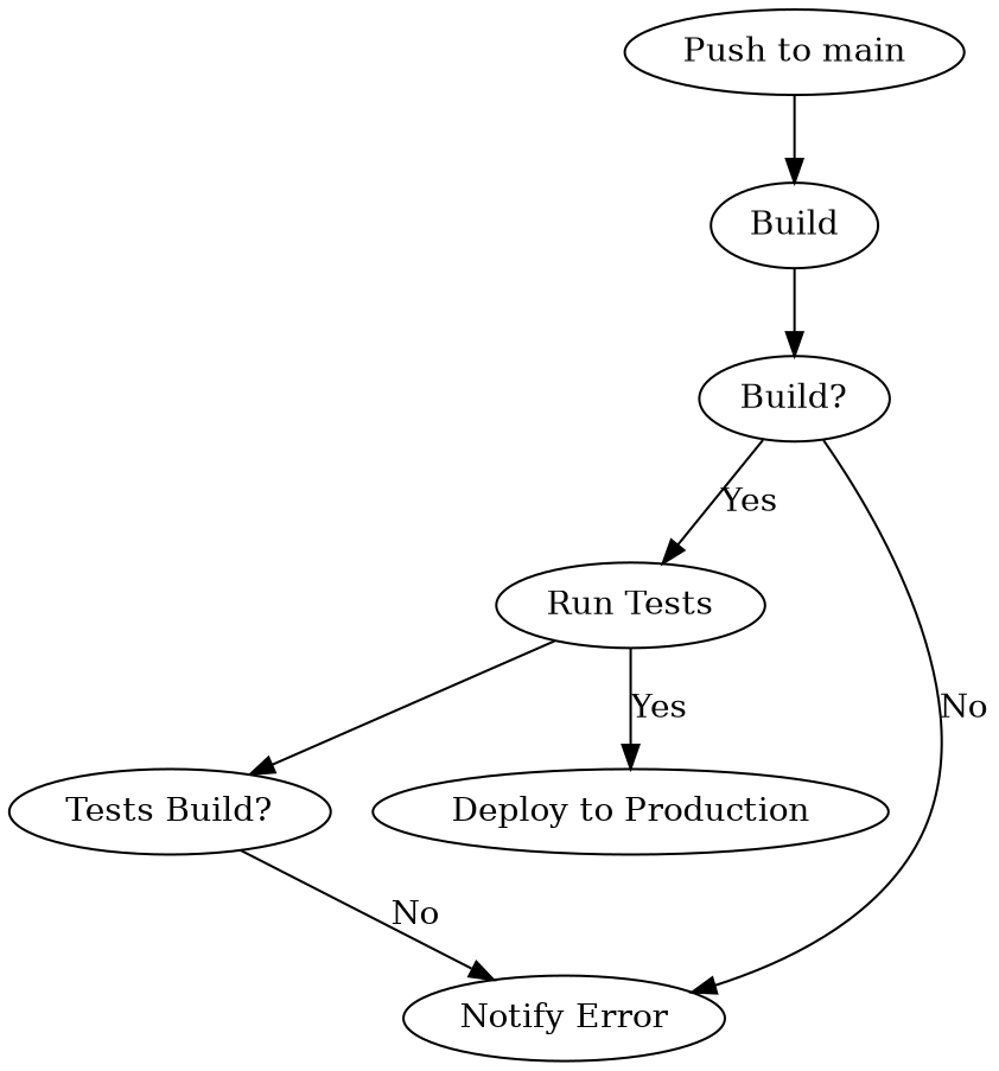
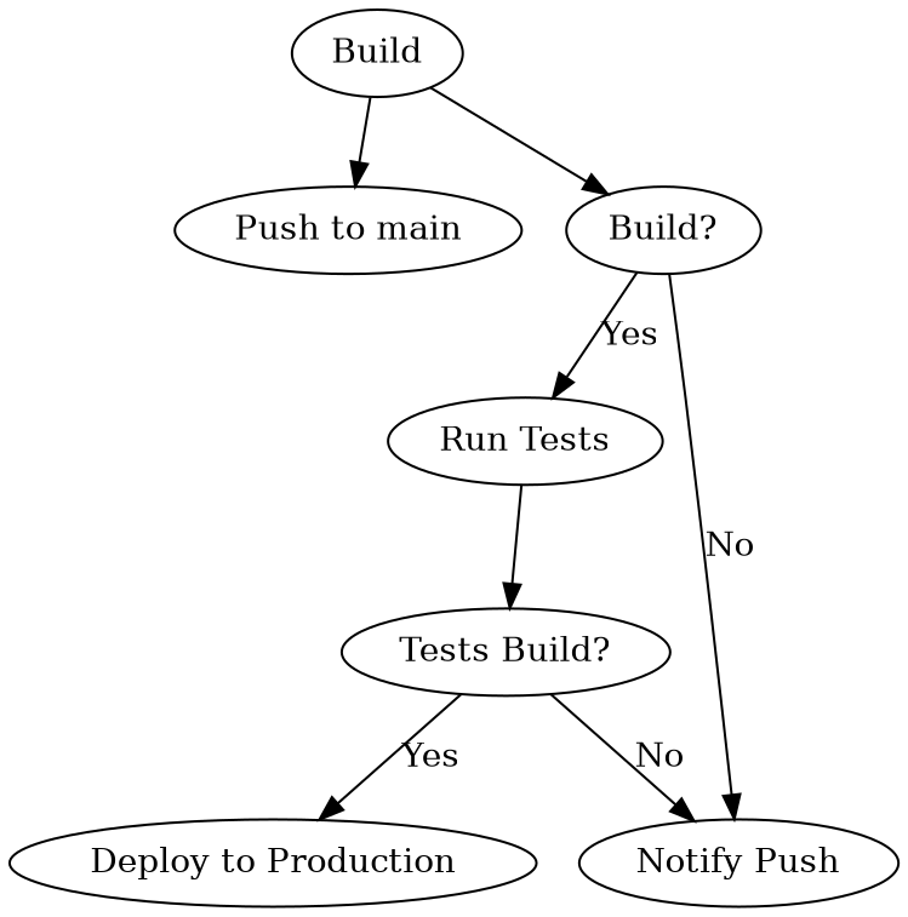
  digraph {
    n1 [label="Push to main"]
    n2 [label=Build]
    n3 [label="Build?"]
    n4 [label="Run Tests"]
-   n5 [label="Notify Error"]
+   n5 [label="Notify Push"]
    n6 [label="Tests Build?"]
    n7 [label="Deploy to Production"]
-   n1 -> n2
+   n2 -> n1
    n2 -> n3
    n3 -> n4 [label=Yes]
    n3 -> n5 [label=No]
    n4 -> n6
    n6 -> n5 [label=No]
-   n4 -> n7 [label=Yes]
+   n6 -> n7 [label=Yes]
  }
